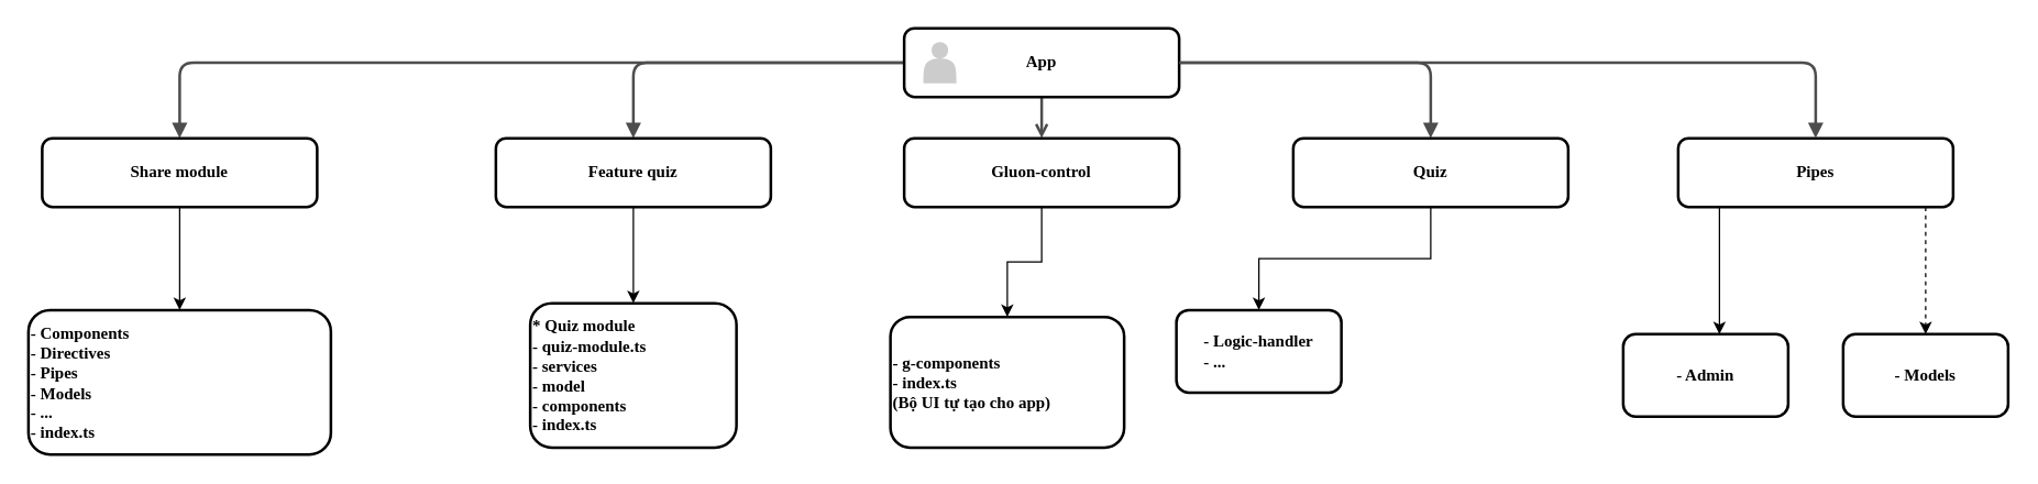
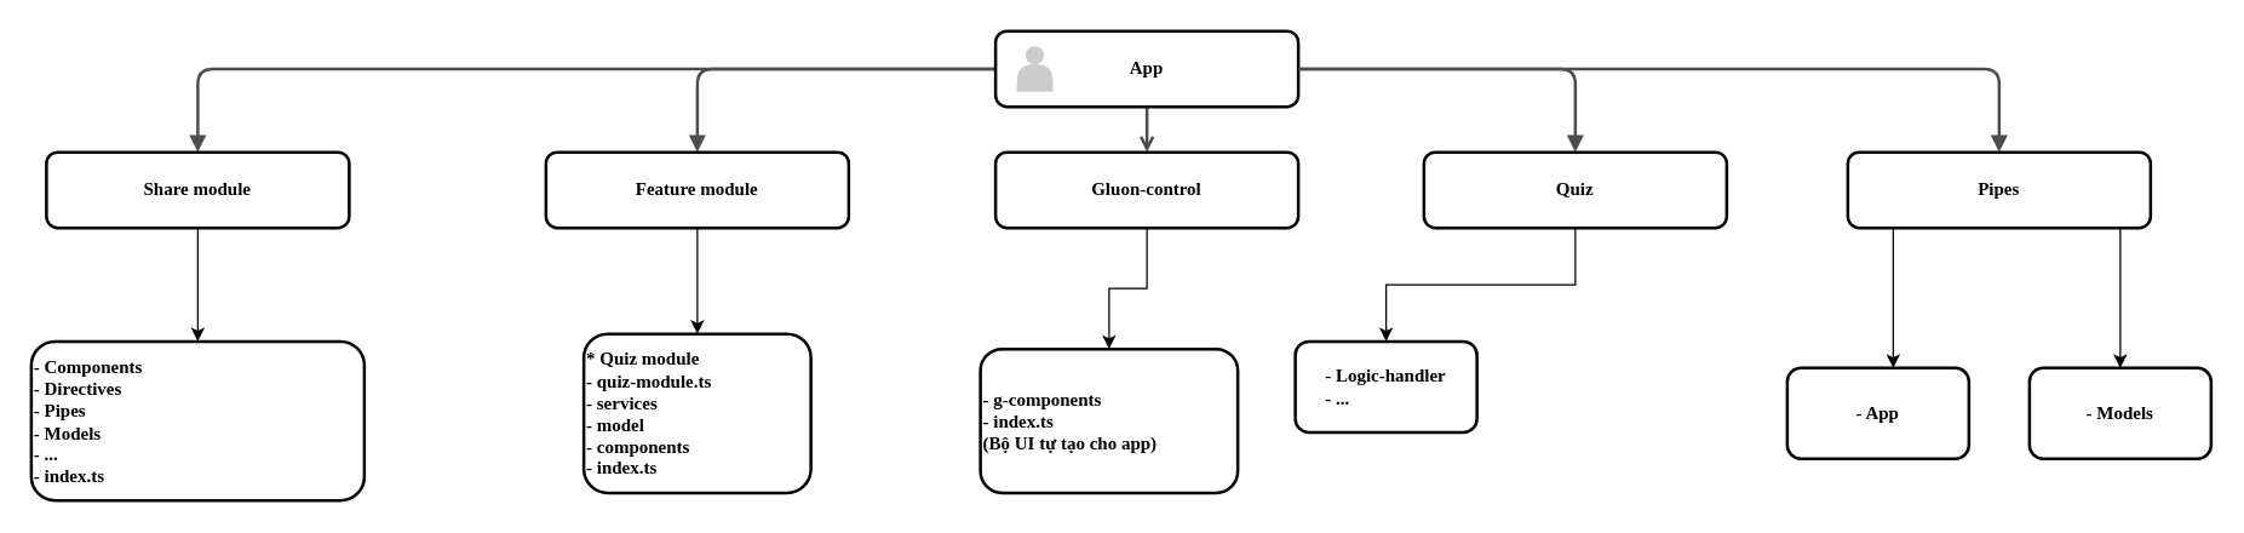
  <mxCell id="0" />
  <mxCell id="1" parent="0" />
  <mxCell id="2" value="" style="edgeStyle=orthogonalEdgeStyle;rounded=1;html=1;labelBackgroundColor=none;endArrow=block;endFill=1;strokeColor=#4D4D4D;strokeWidth=2;fontFamily=Verdana;fontSize=12;fontStyle=1" parent="1" source="12" target="9" edge="1"><mxGeometry relative="1" as="geometry" /></mxCell>
  <mxCell id="3" value="" style="edgeStyle=orthogonalEdgeStyle;rounded=1;html=1;labelBackgroundColor=none;endArrow=block;endFill=1;strokeColor=#4D4D4D;strokeWidth=2;fontFamily=Verdana;fontSize=12;fontStyle=1" parent="1" source="12" target="15" edge="1"><mxGeometry relative="1" as="geometry" /></mxCell>
  <mxCell id="4" value="" style="edgeStyle=elbowEdgeStyle;rounded=1;html=1;labelBackgroundColor=none;endArrow=open;endFill=1;strokeColor=#4D4D4D;strokeWidth=2;fontFamily=Verdana;fontSize=12;fontStyle=1;" parent="1" source="12" target="11" edge="1"><mxGeometry relative="1" as="geometry" /></mxCell>
  <mxCell id="5" value="" style="edgeStyle=orthogonalEdgeStyle;rounded=1;html=1;labelBackgroundColor=none;endArrow=block;endFill=1;strokeColor=#4D4D4D;strokeWidth=2;fontFamily=Verdana;fontSize=12;fontStyle=1" parent="1" source="12" target="7" edge="1"><mxGeometry relative="1" as="geometry" /></mxCell>
  <mxCell id="6" value="" style="edgeStyle=orthogonalEdgeStyle;rounded=0;orthogonalLoop=1;jettySize=auto;html=1;" edge="1" parent="1" source="7" target="16"><mxGeometry relative="1" as="geometry" /></mxCell>
  <mxCell id="7" value="Share module" style="whiteSpace=wrap;html=1;rounded=1;shadow=0;comic=0;strokeWidth=2;fontFamily=Verdana;align=center;fontSize=12;fontStyle=1" parent="1" vertex="1"><mxGeometry x="30" y="100" width="200" height="50" as="geometry" /></mxCell>
  <mxCell id="8" value="" style="edgeStyle=orthogonalEdgeStyle;rounded=0;orthogonalLoop=1;jettySize=auto;html=1;" edge="1" parent="1" source="9" target="18"><mxGeometry relative="1" as="geometry" /></mxCell>
- <mxCell id="9" value="Feature quiz" style="whiteSpace=wrap;html=1;rounded=1;shadow=0;comic=0;strokeWidth=2;fontFamily=Verdana;align=center;fontSize=12;fontStyle=1" parent="1" vertex="1"><mxGeometry x="360" y="100" width="200" height="50" as="geometry" /></mxCell>
+ <mxCell id="9" value="Feature module" style="whiteSpace=wrap;html=1;rounded=1;shadow=0;comic=0;strokeWidth=2;fontFamily=Verdana;align=center;fontSize=12;fontStyle=1" parent="1" vertex="1"><mxGeometry x="360" y="100" width="200" height="50" as="geometry" /></mxCell>
  <mxCell id="10" value="" style="edgeStyle=orthogonalEdgeStyle;rounded=0;orthogonalLoop=1;jettySize=auto;html=1;" edge="1" parent="1" source="11" target="17"><mxGeometry relative="1" as="geometry" /></mxCell>
  <mxCell id="11" value="Gluon-control" style="whiteSpace=wrap;html=1;rounded=1;shadow=0;comic=0;strokeWidth=2;fontFamily=Verdana;align=center;fontSize=12;fontStyle=1" parent="1" vertex="1"><mxGeometry x="657" y="100" width="200" height="50" as="geometry" /></mxCell>
  <mxCell id="12" value="App" style="whiteSpace=wrap;html=1;rounded=1;shadow=0;comic=0;strokeWidth=2;fontFamily=Verdana;align=center;fontSize=12;fontStyle=1" parent="1" vertex="1"><mxGeometry x="657" y="20" width="200" height="50" as="geometry" /></mxCell>
  <mxCell id="13" value="" style="shape=actor;whiteSpace=wrap;html=1;rounded=0;shadow=0;comic=0;strokeWidth=1;fillColor=#CCCCCC;fontFamily=Verdana;align=center;strokeColor=none;fontSize=12;fontStyle=1" parent="1" vertex="1"><mxGeometry x="671" y="30" width="24" height="30" as="geometry" /></mxCell>
  <mxCell id="14" value="" style="edgeStyle=orthogonalEdgeStyle;rounded=0;orthogonalLoop=1;jettySize=auto;html=1;" edge="1" parent="1" source="15" target="19"><mxGeometry relative="1" as="geometry" /></mxCell>
  <mxCell id="15" value="Quiz" style="whiteSpace=wrap;html=1;rounded=1;shadow=0;comic=0;strokeWidth=2;fontFamily=Verdana;align=center;fontSize=12;fontStyle=1" parent="1" vertex="1"><mxGeometry x="940" y="100" width="200" height="50" as="geometry" /></mxCell>
  <mxCell id="16" value="- Components&lt;br&gt;- Directives&lt;br&gt;- Pipes&lt;br&gt;- Models&lt;br&gt;- ...&lt;br&gt;- index.ts" style="whiteSpace=wrap;html=1;rounded=1;shadow=0;fontFamily=Verdana;fontStyle=1;strokeWidth=2;comic=0;align=left;" vertex="1" parent="1"><mxGeometry x="20" y="225" width="220" height="105" as="geometry" /></mxCell>
  <mxCell id="17" value="- g-components&lt;br&gt;- index.ts&lt;br&gt;(Bộ UI tự tạo cho app)" style="whiteSpace=wrap;html=1;rounded=1;shadow=0;fontFamily=Verdana;fontStyle=1;strokeWidth=2;comic=0;align=left;" vertex="1" parent="1"><mxGeometry x="647" y="230" width="170" height="95" as="geometry" /></mxCell>
  <mxCell id="18" value="* Quiz module&lt;br&gt;- quiz-module.ts&lt;br&gt;- services&lt;br&gt;- model&lt;br&gt;- components&lt;br&gt;- index.ts" style="whiteSpace=wrap;html=1;rounded=1;shadow=0;fontFamily=Verdana;fontStyle=1;strokeWidth=2;comic=0;align=left;" vertex="1" parent="1"><mxGeometry x="385" y="220" width="150" height="105" as="geometry" /></mxCell>
  <mxCell id="19" value="&lt;div style=&quot;text-align: left&quot;&gt;&lt;span&gt;- Logic-handler&lt;/span&gt;&lt;/div&gt;&lt;div style=&quot;text-align: left&quot;&gt;&lt;span&gt;- ...&lt;/span&gt;&lt;/div&gt;" style="whiteSpace=wrap;html=1;rounded=1;shadow=0;fontFamily=Verdana;fontStyle=1;strokeWidth=2;comic=0;" vertex="1" parent="1"><mxGeometry x="855" y="225" width="120" height="60" as="geometry" /></mxCell>
  <mxCell id="20" value="" style="edgeStyle=orthogonalEdgeStyle;rounded=0;orthogonalLoop=1;jettySize=auto;html=1;" edge="1" parent="1" source="21" target="22"><mxGeometry relative="1" as="geometry"><Array as="points"><mxPoint x="1250" y="200" /><mxPoint x="1250" y="200" /></Array></mxGeometry></mxCell>
  <mxCell id="21" value="Pipes" style="whiteSpace=wrap;html=1;rounded=1;shadow=0;comic=0;strokeWidth=2;fontFamily=Verdana;align=center;fontSize=12;fontStyle=1" vertex="1" parent="1"><mxGeometry x="1220" y="100" width="200" height="50" as="geometry" /></mxCell>
- <mxCell id="22" value="&lt;div style=&quot;text-align: left&quot;&gt;- Admin&lt;/div&gt;" style="whiteSpace=wrap;html=1;rounded=1;shadow=0;fontFamily=Verdana;fontStyle=1;strokeWidth=2;comic=0;" vertex="1" parent="1"><mxGeometry x="1180" y="242.5" width="120" height="60" as="geometry" /></mxCell>
+ <mxCell id="22" value="&lt;div style=&quot;text-align: left&quot;&gt;- App&lt;/div&gt;" style="whiteSpace=wrap;html=1;rounded=1;shadow=0;fontFamily=Verdana;fontStyle=1;strokeWidth=2;comic=0;" vertex="1" parent="1"><mxGeometry x="1180" y="242.5" width="120" height="60" as="geometry" /></mxCell>
  <mxCell id="23" value="" style="edgeStyle=orthogonalEdgeStyle;rounded=1;html=1;labelBackgroundColor=none;endArrow=block;endFill=1;strokeColor=#4D4D4D;strokeWidth=2;fontFamily=Verdana;fontSize=12;fontStyle=1;entryX=0.5;entryY=0;entryDx=0;entryDy=0;" edge="1" parent="1" source="12" target="21"><mxGeometry relative="1" as="geometry"><mxPoint x="1130" y="39.999" as="sourcePoint" /><mxPoint x="1312.941" y="94.94" as="targetPoint" /></mxGeometry></mxCell>
  <mxCell id="24" value="&lt;div style=&quot;text-align: left&quot;&gt;&lt;span&gt;- Models&lt;/span&gt;&lt;/div&gt;" style="whiteSpace=wrap;html=1;rounded=1;shadow=0;fontFamily=Verdana;fontStyle=1;strokeWidth=2;comic=0;" vertex="1" parent="1"><mxGeometry x="1340" y="242.5" width="120" height="60" as="geometry" /></mxCell>
- <mxCell id="25" value="" style="edgeStyle=orthogonalEdgeStyle;rounded=0;orthogonalLoop=1;jettySize=auto;html=1;dashed=1;" edge="1" parent="1" source="21" target="24"><mxGeometry relative="1" as="geometry"><mxPoint x="1440" y="145" as="sourcePoint" /><mxPoint x="1440" y="220" as="targetPoint" /><Array as="points"><mxPoint x="1400" y="200" /><mxPoint x="1400" y="200" /></Array></mxGeometry></mxCell>
+ <mxCell id="25" value="" style="edgeStyle=orthogonalEdgeStyle;rounded=0;orthogonalLoop=1;jettySize=auto;html=1;" edge="1" parent="1" source="21" target="24"><mxGeometry relative="1" as="geometry"><mxPoint x="1440" y="145" as="sourcePoint" /><mxPoint x="1440" y="220" as="targetPoint" /><Array as="points"><mxPoint x="1400" y="200" /><mxPoint x="1400" y="200" /></Array></mxGeometry></mxCell>
